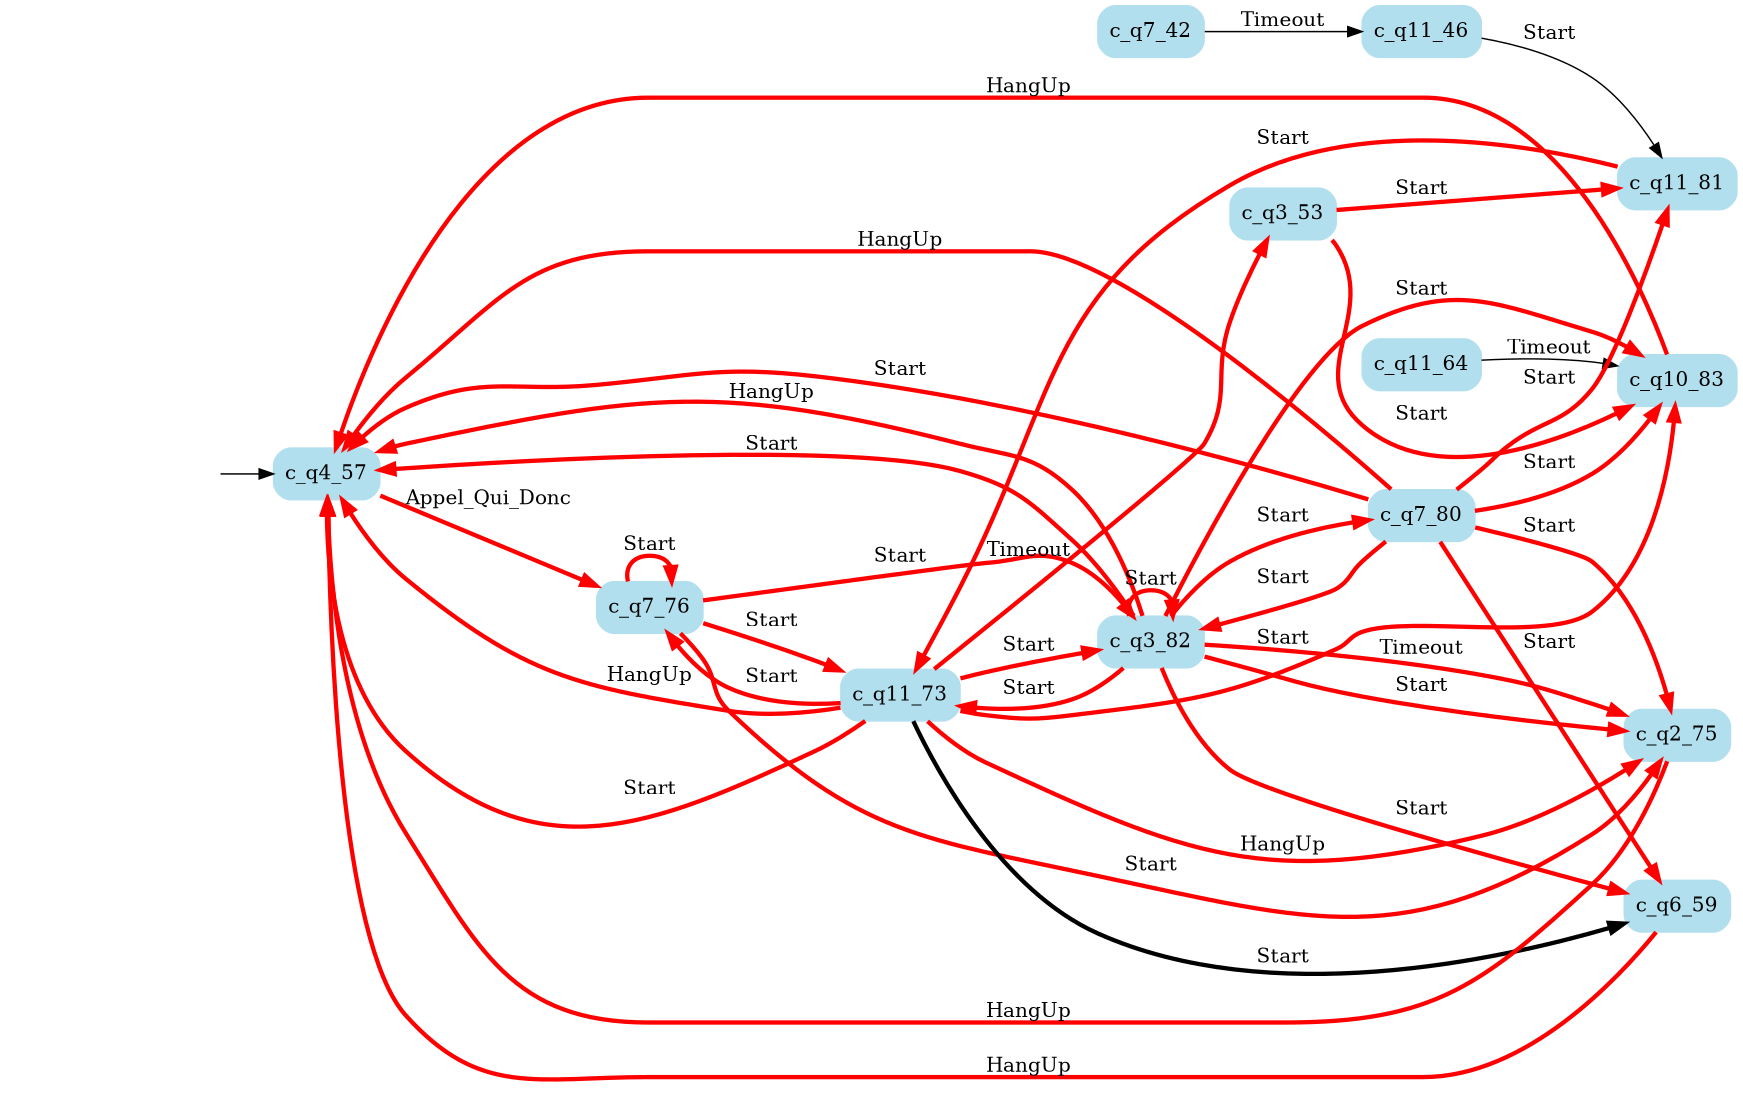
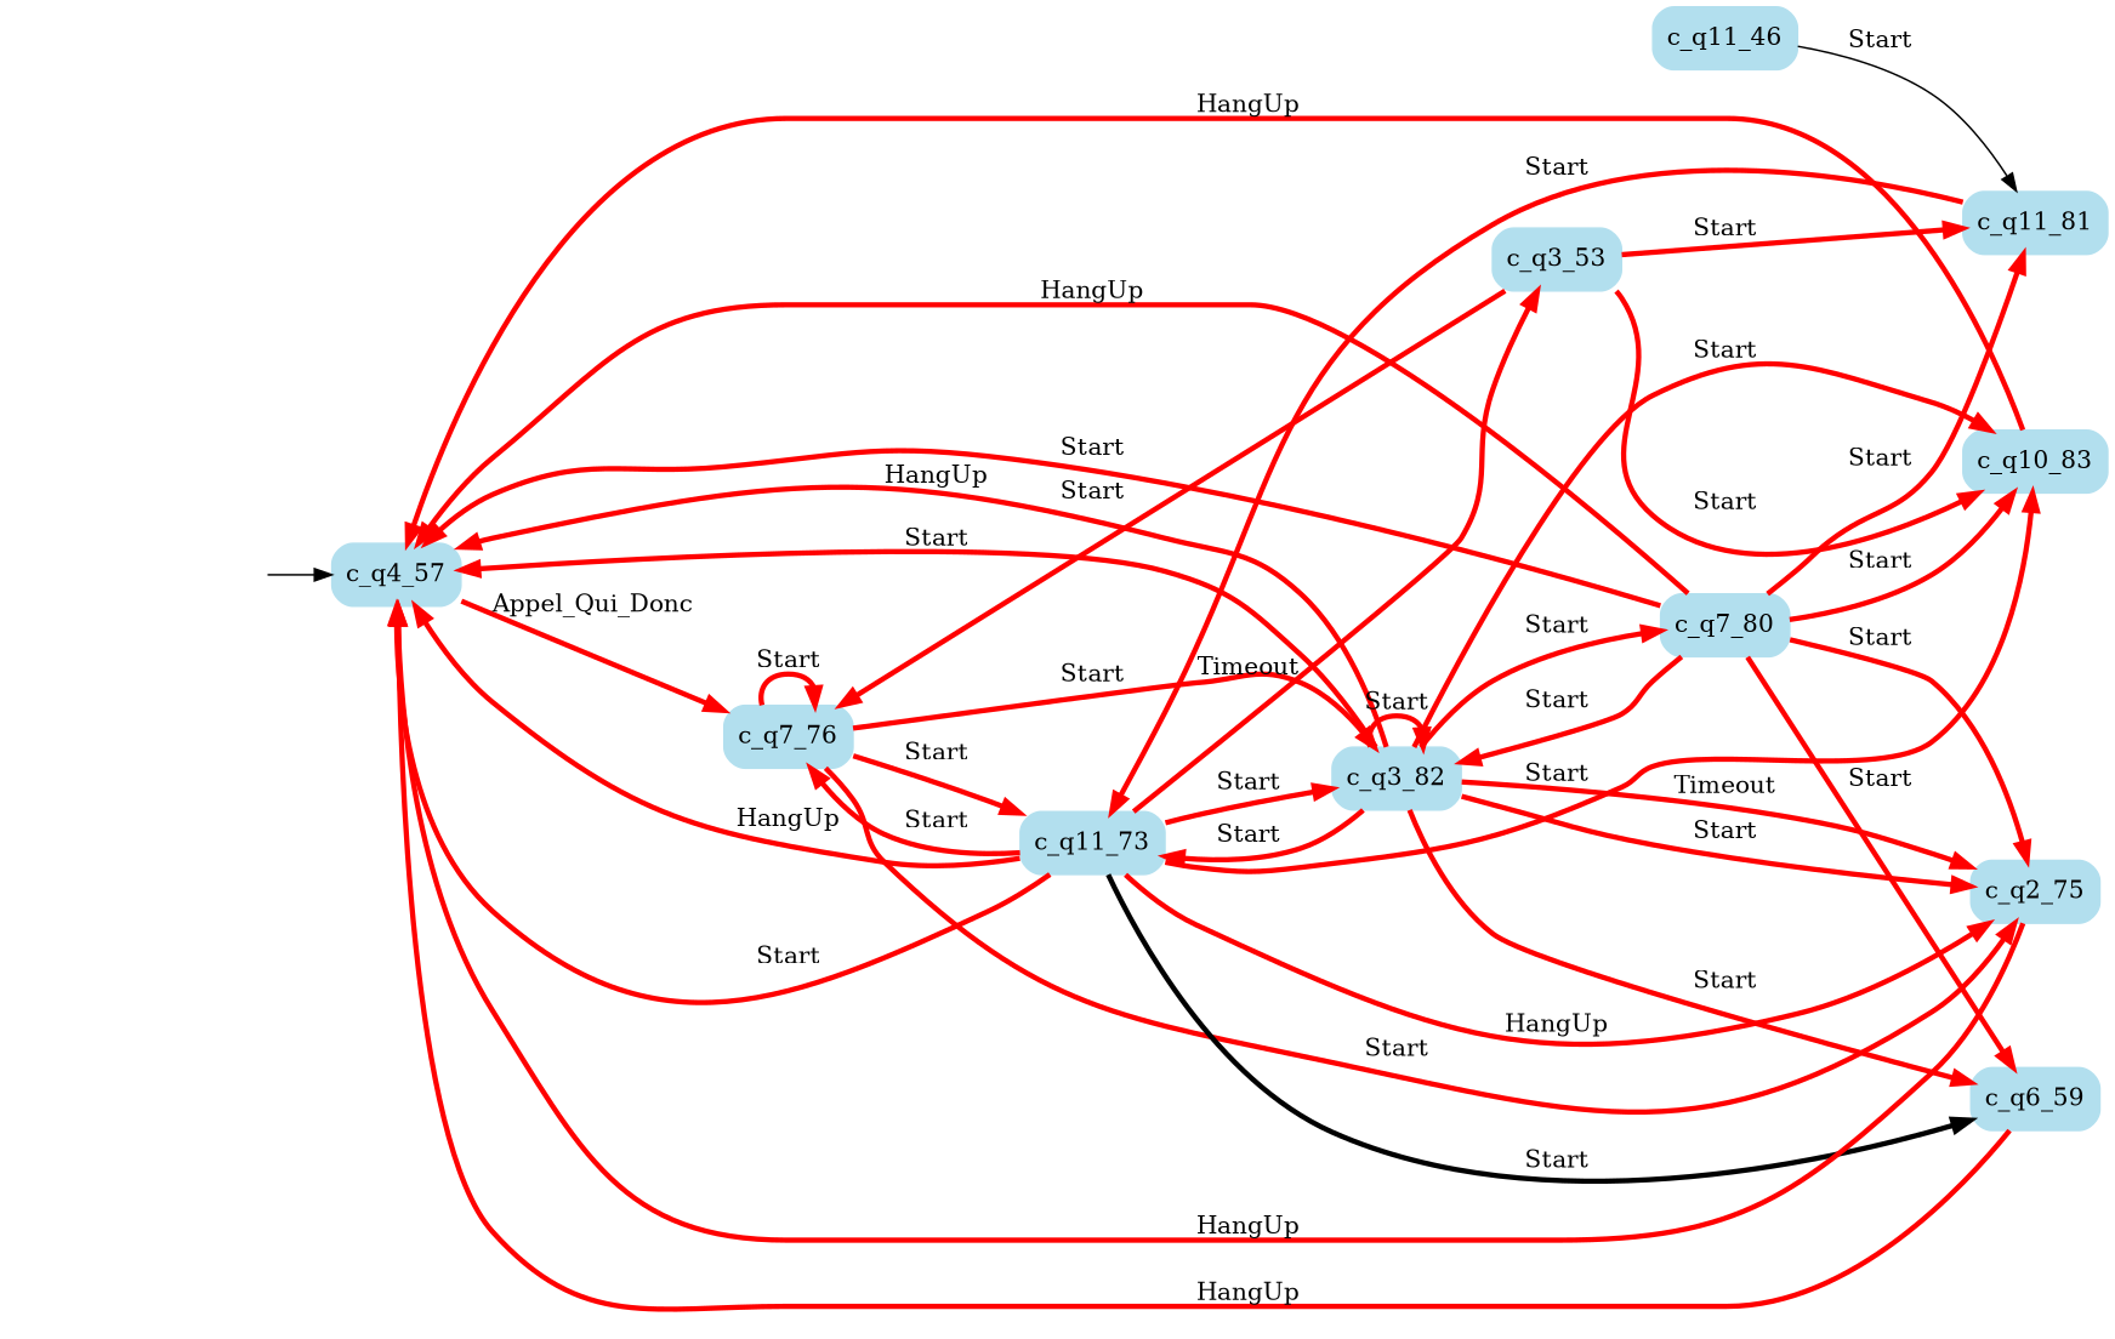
  digraph {
    rankdir=LR
    node [style="rounded, filled" color=lightblue2 shape=box]
    edge [color=red penwidth=3]
    start_c_q4_57 [style=invisible color="" shape=""]
    n2 [label=c_q4_57]
    n3 [label=c_q7_76]
    n4 [label=c_q10_83]
    n5 [label=c_q11_46]
    n6 [label=c_q11_81]
    n7 [label=c_q11_73]
-   n8 [label=c_q11_64]
    n9 [label=c_q3_82]
    n10 [label=c_q2_75]
    n11 [label=c_q6_59]
    n12 [label=c_q7_80]
    n13 [label=c_q3_53]
-   n14 [label=c_q7_42]
    start_c_q4_57 -> n2 [color="" penwidth=""]
    n2 -> n3 [label=Appel_Qui_Donc]
    n3 -> n3 [label=Start]
    n3 -> n7 [label=Start]
    n3 -> n9 [label=Start]
    n3 -> n10 [label=Start]
    n4 -> n2 [label=HangUp]
    n5 -> n6 [label=Start color="" penwidth=""]
    n6 -> n7 [label=Start]
    n7 -> n2 [label=Start]
    n7 -> n2 [label=HangUp]
    n7 -> n3 [label=Start]
    n7 -> n4 [label=Start]
    n7 -> n9 [label=Start]
    n7 -> n10 [label=HangUp]
    n7 -> n11 [color=black label=Start]
    n7 -> n13 [label=Timeout]
-   n8 -> n4 [label=Timeout color="" penwidth=""]
    n9 -> n2 [label=Start]
    n9 -> n2 [label=HangUp]
    n9 -> n4 [label=Start]
    n9 -> n7 [label=Start]
    n9 -> n9 [label=Start]
    n9 -> n10 [label=Start]
    n9 -> n10 [label=Timeout]
    n9 -> n11 [label=Start]
    n9 -> n12 [label=Start]
    n10 -> n2 [label=HangUp]
    n11 -> n2 [label=HangUp]
    n12 -> n2 [label=Start]
    n12 -> n2 [label=HangUp]
    n12 -> n4 [label=Start]
    n12 -> n6 [label=Start]
    n12 -> n9 [label=Start]
    n12 -> n10 [label=Start]
    n12 -> n11 [label=Start]
+   n13 -> n3 [label=Start]
    n13 -> n4 [label=Start]
    n13 -> n6 [label=Start]
-   n14 -> n5 [label=Timeout color="" penwidth=""]
  }
